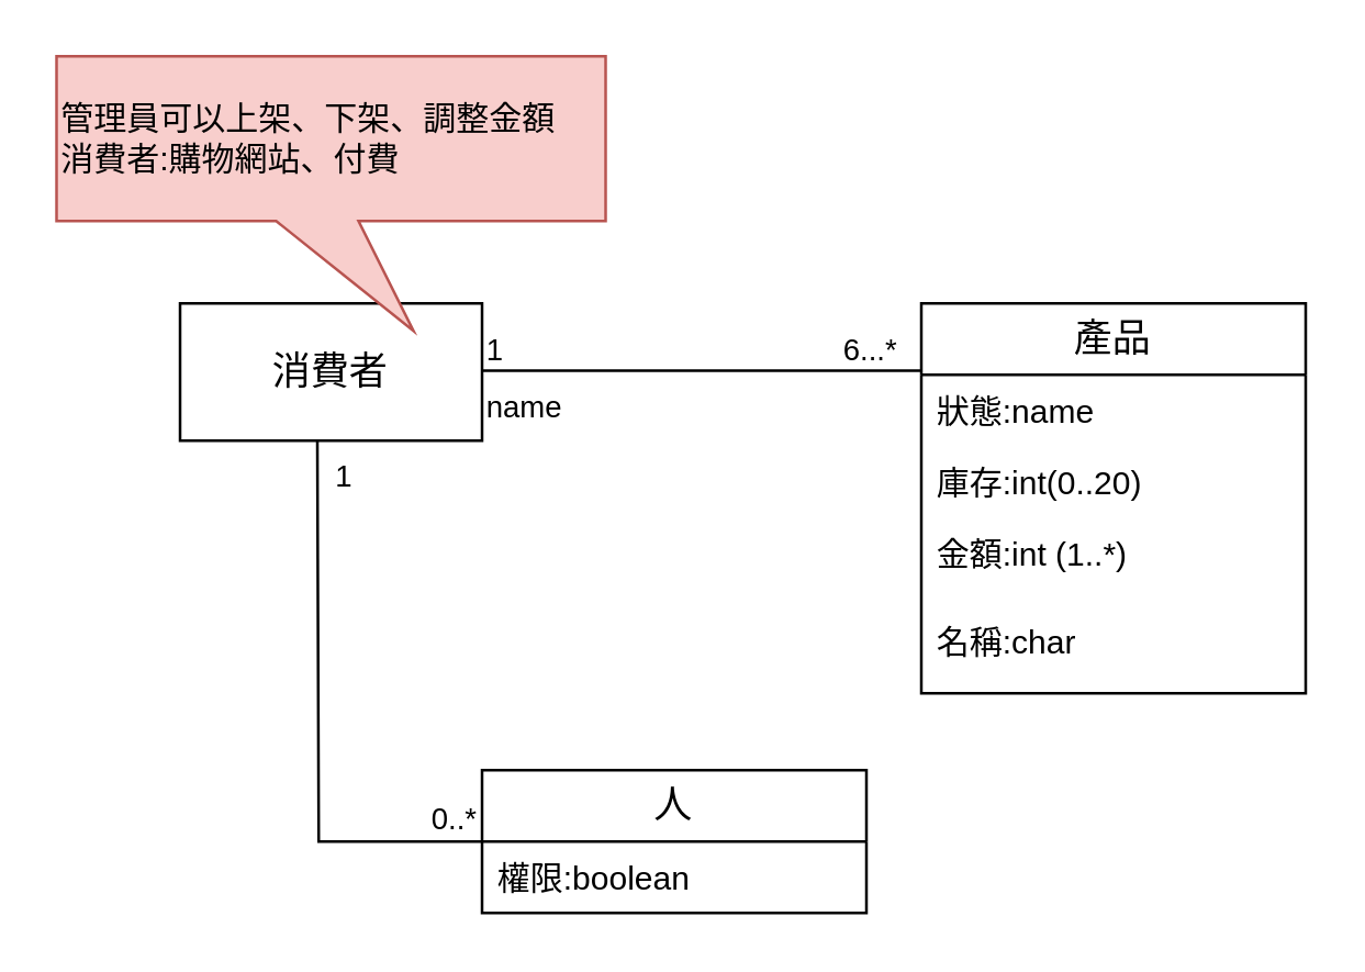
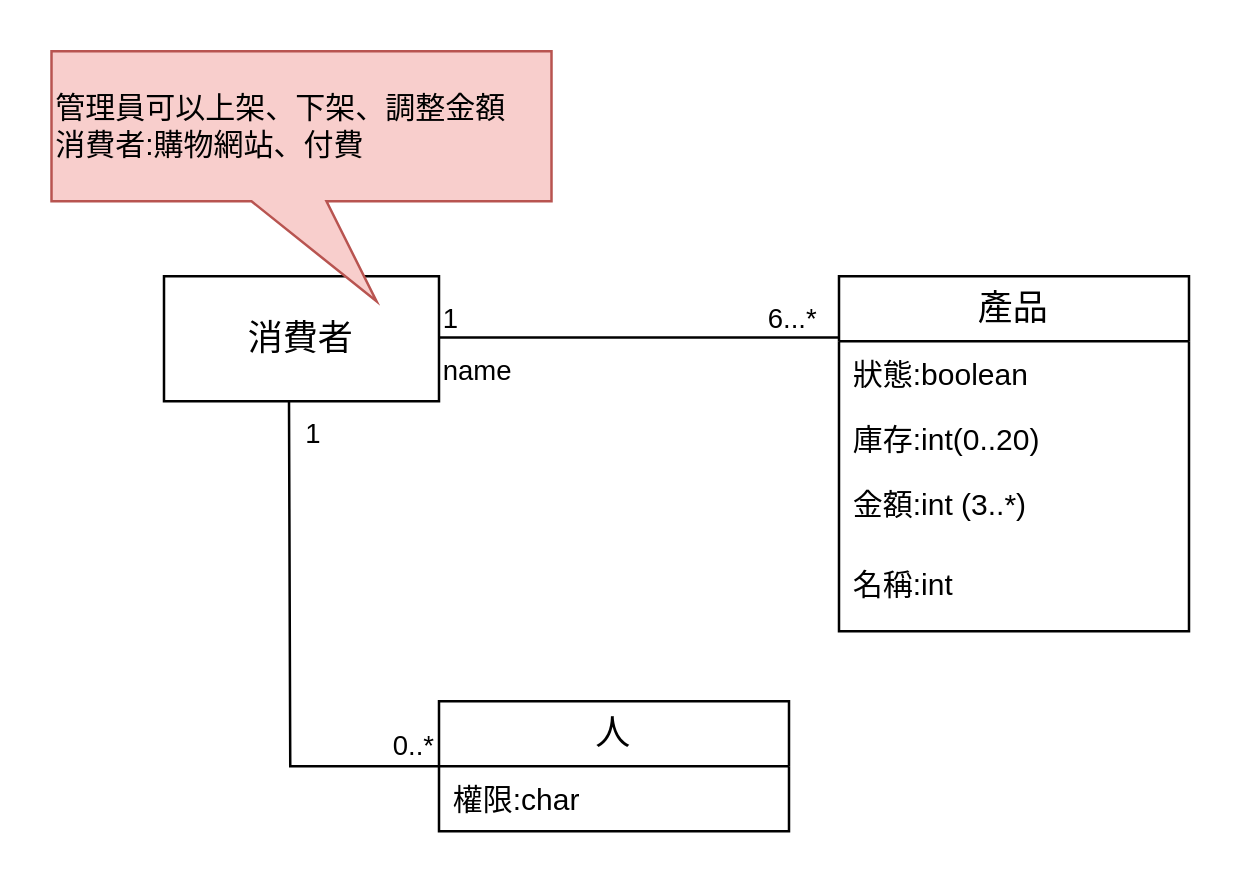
  <mxCell id="0" />
  <mxCell id="1" parent="0" />
  <mxCell id="2" value="&lt;span style=&quot;font-size: 14px;&quot;&gt;產品&lt;/span&gt;" style="swimlane;fontStyle=0;childLayout=stackLayout;horizontal=1;startSize=26;fillColor=none;horizontalStack=0;resizeParent=1;resizeParentMax=0;resizeLast=0;collapsible=1;marginBottom=0;whiteSpace=wrap;html=1;" vertex="1" parent="1"><mxGeometry x="335" y="110" width="140" height="142" as="geometry" /></mxCell>
- <mxCell id="3" value="&lt;span style=&quot;text-wrap-mode: nowrap;&quot;&gt;狀態:name&lt;/span&gt;" style="text;strokeColor=none;fillColor=none;align=left;verticalAlign=top;spacingLeft=4;spacingRight=4;overflow=hidden;rotatable=0;points=[[0,0.5],[1,0.5]];portConstraint=eastwest;whiteSpace=wrap;html=1;" vertex="1" parent="2"><mxGeometry y="26" width="140" height="26" as="geometry" /></mxCell>
+ <mxCell id="3" value="&lt;span style=&quot;text-wrap-mode: nowrap;&quot;&gt;狀態:boolean&lt;/span&gt;" style="text;strokeColor=none;fillColor=none;align=left;verticalAlign=top;spacingLeft=4;spacingRight=4;overflow=hidden;rotatable=0;points=[[0,0.5],[1,0.5]];portConstraint=eastwest;whiteSpace=wrap;html=1;" vertex="1" parent="2"><mxGeometry y="26" width="140" height="26" as="geometry" /></mxCell>
  <mxCell id="4" value="&lt;span style=&quot;text-wrap-mode: nowrap;&quot;&gt;庫存:int(0..20)&lt;/span&gt;" style="text;strokeColor=none;fillColor=none;align=left;verticalAlign=top;spacingLeft=4;spacingRight=4;overflow=hidden;rotatable=0;points=[[0,0.5],[1,0.5]];portConstraint=eastwest;whiteSpace=wrap;html=1;" vertex="1" parent="2"><mxGeometry y="52" width="140" height="26" as="geometry" /></mxCell>
- <mxCell id="5" value="&lt;span style=&quot;text-wrap-mode: nowrap;&quot;&gt;金額:int (1..*)&lt;/span&gt;" style="text;strokeColor=none;fillColor=none;align=left;verticalAlign=top;spacingLeft=4;spacingRight=4;overflow=hidden;rotatable=0;points=[[0,0.5],[1,0.5]];portConstraint=eastwest;whiteSpace=wrap;html=1;" vertex="1" parent="2"><mxGeometry y="78" width="140" height="32" as="geometry" /></mxCell>
- <mxCell id="6" value="&lt;span style=&quot;text-wrap-mode: nowrap;&quot;&gt;名稱:char&lt;/span&gt;" style="text;strokeColor=none;fillColor=none;align=left;verticalAlign=top;spacingLeft=4;spacingRight=4;overflow=hidden;rotatable=0;points=[[0,0.5],[1,0.5]];portConstraint=eastwest;whiteSpace=wrap;html=1;" vertex="1" parent="2"><mxGeometry y="110" width="140" height="32" as="geometry" /></mxCell>
+ <mxCell id="5" value="&lt;span style=&quot;text-wrap-mode: nowrap;&quot;&gt;金額:int (3..*)&lt;/span&gt;" style="text;strokeColor=none;fillColor=none;align=left;verticalAlign=top;spacingLeft=4;spacingRight=4;overflow=hidden;rotatable=0;points=[[0,0.5],[1,0.5]];portConstraint=eastwest;whiteSpace=wrap;html=1;" vertex="1" parent="2"><mxGeometry y="78" width="140" height="32" as="geometry" /></mxCell>
+ <mxCell id="6" value="&lt;span style=&quot;text-wrap-mode: nowrap;&quot;&gt;名稱:int&lt;/span&gt;" style="text;strokeColor=none;fillColor=none;align=left;verticalAlign=top;spacingLeft=4;spacingRight=4;overflow=hidden;rotatable=0;points=[[0,0.5],[1,0.5]];portConstraint=eastwest;whiteSpace=wrap;html=1;" vertex="1" parent="2"><mxGeometry y="110" width="140" height="32" as="geometry" /></mxCell>
  <mxCell id="7" style="edgeStyle=orthogonalEdgeStyle;rounded=0;orthogonalLoop=1;jettySize=auto;html=1;endArrow=none;endFill=0;" edge="1" parent="1" source="8"><mxGeometry relative="1" as="geometry"><mxPoint x="115" y="160" as="targetPoint" /></mxGeometry></mxCell>
  <mxCell id="8" value="&lt;span style=&quot;font-size: 14px;&quot;&gt;人&lt;/span&gt;" style="swimlane;fontStyle=0;childLayout=stackLayout;horizontal=1;startSize=26;fillColor=none;horizontalStack=0;resizeParent=1;resizeParentMax=0;resizeLast=0;collapsible=1;marginBottom=0;whiteSpace=wrap;html=1;" vertex="1" parent="1"><mxGeometry x="175" y="280" width="140" height="52" as="geometry" /></mxCell>
- <mxCell id="9" value="&lt;span style=&quot;text-wrap-mode: nowrap;&quot;&gt;權限:boolean&lt;/span&gt;" style="text;strokeColor=none;fillColor=none;align=left;verticalAlign=top;spacingLeft=4;spacingRight=4;overflow=hidden;rotatable=0;points=[[0,0.5],[1,0.5]];portConstraint=eastwest;whiteSpace=wrap;html=1;" vertex="1" parent="8"><mxGeometry y="26" width="140" height="26" as="geometry" /></mxCell>
+ <mxCell id="9" value="&lt;span style=&quot;text-wrap-mode: nowrap;&quot;&gt;權限:char&lt;/span&gt;" style="text;strokeColor=none;fillColor=none;align=left;verticalAlign=top;spacingLeft=4;spacingRight=4;overflow=hidden;rotatable=0;points=[[0,0.5],[1,0.5]];portConstraint=eastwest;whiteSpace=wrap;html=1;" vertex="1" parent="8"><mxGeometry y="26" width="140" height="26" as="geometry" /></mxCell>
  <mxCell id="10" value="&lt;span style=&quot;font-size: 14px;&quot;&gt;消費者&lt;/span&gt;" style="html=1;whiteSpace=wrap;" vertex="1" parent="1"><mxGeometry x="65" y="110" width="110" height="50" as="geometry" /></mxCell>
  <mxCell id="11" value="管理員可以上架、下架、調整金額&lt;div&gt;消費者:購物網站、付費&lt;/div&gt;" style="shape=callout;whiteSpace=wrap;html=1;perimeter=calloutPerimeter;size=40;position=0.4;base=30;position2=0.65;direction=east;fillColor=#f8cecc;strokeColor=#b85450;align=left;" vertex="1" parent="1"><mxGeometry x="20" y="20" width="200" height="100" as="geometry" /></mxCell>
  <mxCell id="12" value="name" style="endArrow=none;endFill=0;html=1;edgeStyle=orthogonalEdgeStyle;align=left;verticalAlign=top;rounded=0;" edge="1" parent="1" source="10"><mxGeometry x="-1" relative="1" as="geometry"><mxPoint x="175" y="134.5" as="sourcePoint" /><mxPoint x="335" y="134.5" as="targetPoint" /></mxGeometry></mxCell>
  <mxCell id="13" value="1" style="edgeLabel;resizable=0;html=1;align=left;verticalAlign=bottom;" connectable="0" vertex="1" parent="12"><mxGeometry x="-1" relative="1" as="geometry" /></mxCell>
  <mxCell id="14" value="6...*" style="edgeLabel;resizable=0;html=1;align=left;verticalAlign=bottom;" connectable="0" vertex="1" parent="1"><mxGeometry x="305" y="135" as="geometry" /></mxCell>
  <mxCell id="15" value="0..*" style="edgeLabel;resizable=0;html=1;align=left;verticalAlign=bottom;" connectable="0" vertex="1" parent="1"><mxGeometry x="155" y="306" as="geometry" /></mxCell>
  <mxCell id="16" value="1" style="edgeLabel;resizable=0;html=1;align=left;verticalAlign=bottom;" connectable="0" vertex="1" parent="1"><mxGeometry x="120" y="181" as="geometry" /></mxCell>
